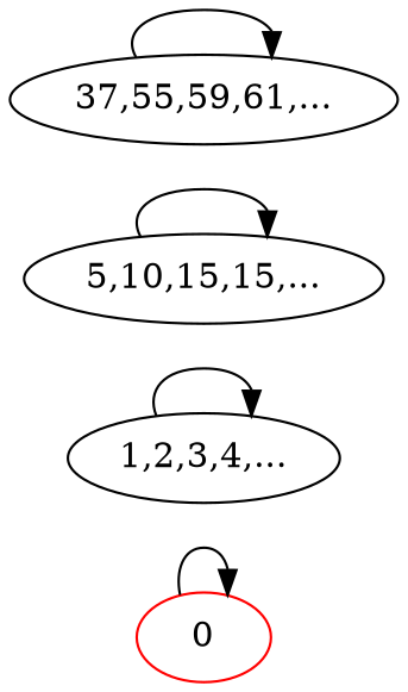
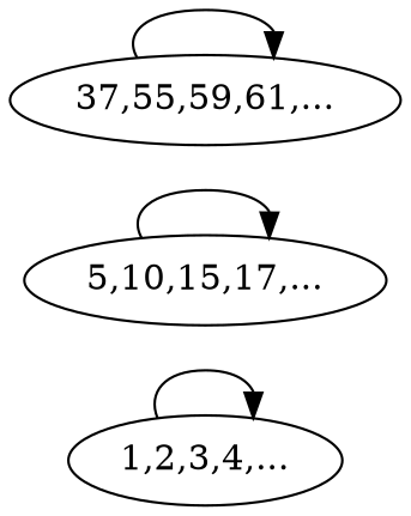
  digraph {
    rankdir=LR
    node [bgcolor=lightgrey color=black]
-   n1 [bgcolor=red color=red label=0]
    n2 [label="1,2,3,4,..."]
-   n3 [label="5,10,15,15,..."]
+   n3 [label="5,10,15,17,..."]
    n4 [label="37,55,59,61,..."]
-   n1 -> n1
    n2 -> n2
    n3 -> n3
    n4 -> n4
  }
